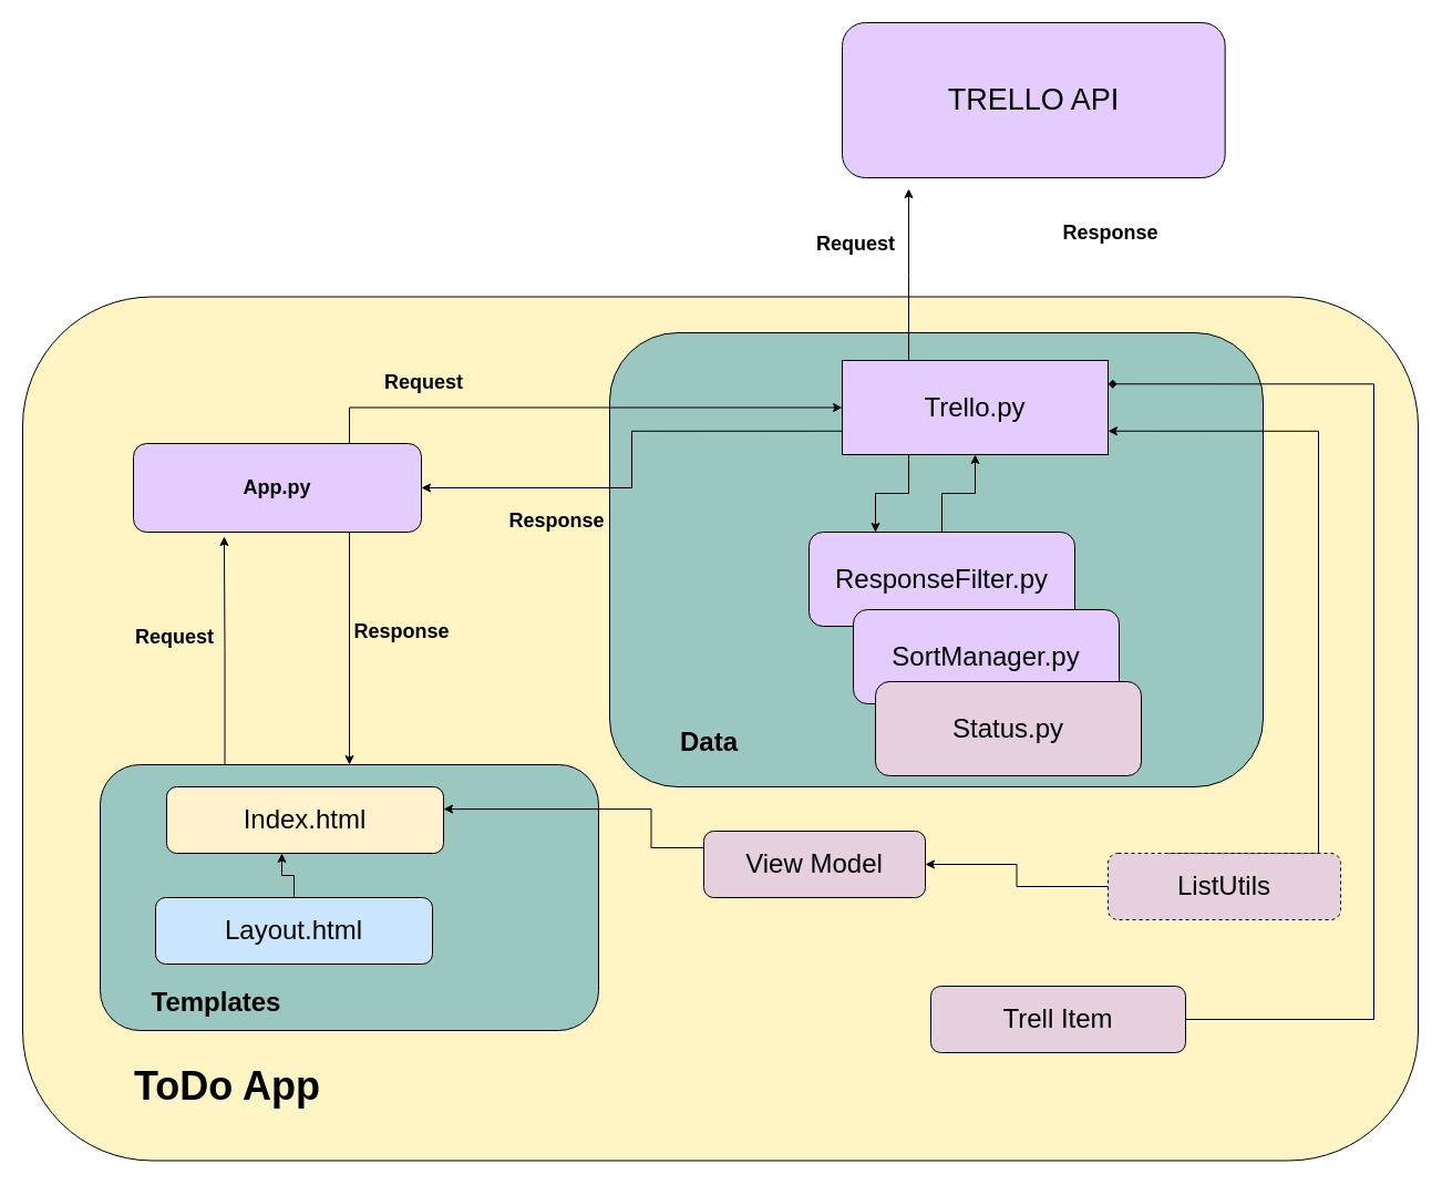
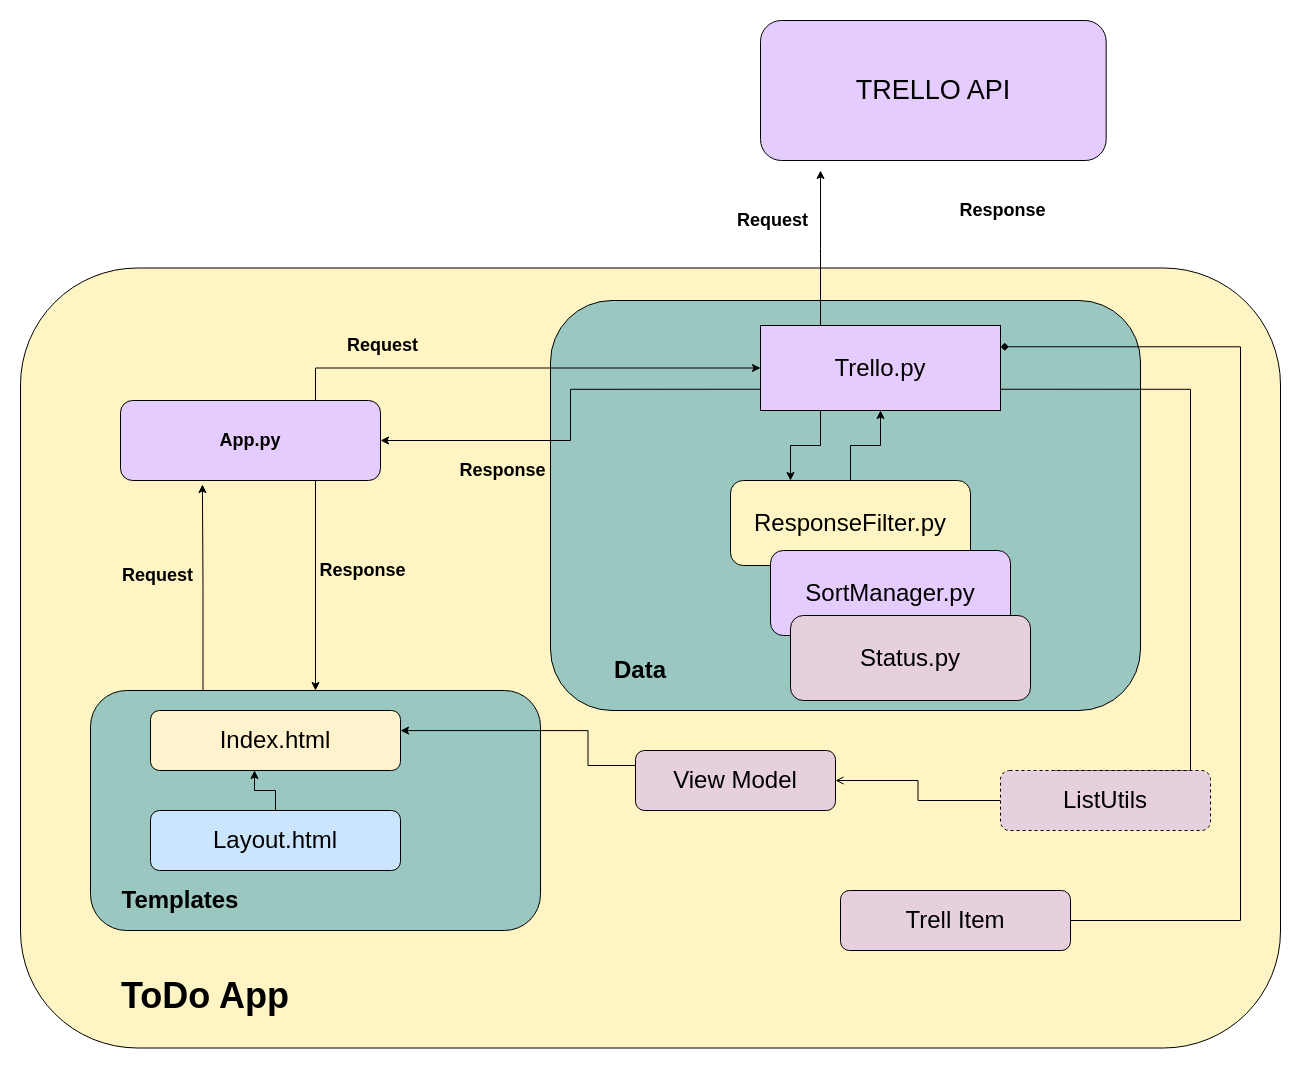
  <mxCell id="0" />
  <mxCell id="1" parent="0" />
  <mxCell id="2" value="" style="rounded=1;whiteSpace=wrap;html=1;fillColor=#FFF4C3;" vertex="1" parent="1"><mxGeometry x="20" y="267.5" width="1260" height="780" as="geometry" /></mxCell>
  <mxCell id="3" value="" style="rounded=1;whiteSpace=wrap;html=1;fillColor=#9AC7BF;" vertex="1" parent="1"><mxGeometry x="550" y="300" width="590" height="410" as="geometry" /></mxCell>
  <mxCell id="4" value="&lt;font style=&quot;font-size: 27px&quot;&gt;TRELLO API&lt;/font&gt;" style="rounded=1;whiteSpace=wrap;html=1;fillColor=#E5CCFF;" parent="1" vertex="1"><mxGeometry x="760" y="20" width="345.67" height="140" as="geometry" /></mxCell>
  <mxCell id="5" style="edgeStyle=orthogonalEdgeStyle;rounded=0;orthogonalLoop=1;jettySize=auto;html=1;exitX=0.25;exitY=0;exitDx=0;exitDy=0;fillColor=#808080;" edge="1" parent="1" source="8"><mxGeometry relative="1" as="geometry"><mxPoint x="820" y="170" as="targetPoint" /></mxGeometry></mxCell>
  <mxCell id="6" style="edgeStyle=orthogonalEdgeStyle;rounded=0;orthogonalLoop=1;jettySize=auto;html=1;exitX=0;exitY=0.75;exitDx=0;exitDy=0;entryX=1;entryY=0.5;entryDx=0;entryDy=0;fillColor=#808080;" edge="1" parent="1" source="8" target="18"><mxGeometry relative="1" as="geometry" /></mxCell>
  <mxCell id="7" style="edgeStyle=orthogonalEdgeStyle;rounded=0;orthogonalLoop=1;jettySize=auto;html=1;exitX=0.25;exitY=1;exitDx=0;exitDy=0;entryX=0.25;entryY=0;entryDx=0;entryDy=0;fillColor=#808080;" edge="1" parent="1" source="8" target="11"><mxGeometry relative="1" as="geometry" /></mxCell>
  <mxCell id="8" value="&lt;font style=&quot;font-size: 24px&quot;&gt;Trello.py&lt;/font&gt;" style="whiteSpace=wrap;html=1;fillColor=#E5CCFF;rounded=0;" vertex="1" parent="1"><mxGeometry x="760" y="325" width="240" height="85" as="geometry" /></mxCell>
- <mxCell id="9" value="&lt;b&gt;&lt;font style=&quot;font-size: 36px&quot;&gt;ToDo App&lt;/font&gt;&lt;/b&gt;" style="text;html=1;strokeColor=none;fillColor=none;align=center;verticalAlign=middle;whiteSpace=wrap;rounded=0;" vertex="1" parent="1"><mxGeometry x="110" y="945" width="190" height="70" as="geometry" /></mxCell>
+ <mxCell id="9" value="&lt;b&gt;&lt;font style=&quot;font-size: 36px&quot;&gt;ToDo App&lt;/font&gt;&lt;/b&gt;" style="text;html=1;strokeColor=none;fillColor=none;align=center;verticalAlign=middle;whiteSpace=wrap;rounded=0;" vertex="1" parent="1"><mxGeometry x="110" y="960" width="190" height="70" as="geometry" /></mxCell>
  <mxCell id="10" style="edgeStyle=orthogonalEdgeStyle;rounded=0;orthogonalLoop=1;jettySize=auto;html=1;exitX=0.5;exitY=0;exitDx=0;exitDy=0;fillColor=#808080;" edge="1" parent="1" source="11" target="8"><mxGeometry relative="1" as="geometry" /></mxCell>
- <mxCell id="11" value="&lt;font style=&quot;font-size: 24px&quot;&gt;ResponseFilter.py&lt;/font&gt;" style="rounded=1;whiteSpace=wrap;html=1;fillColor=#E5CCFF;" vertex="1" parent="1"><mxGeometry x="730" y="480" width="240" height="85" as="geometry" /></mxCell>
+ <mxCell id="11" value="&lt;font style=&quot;font-size: 24px&quot;&gt;ResponseFilter.py&lt;/font&gt;" style="rounded=1;whiteSpace=wrap;html=1;fillColor=#fff4c3;" vertex="1" parent="1"><mxGeometry x="730" y="480" width="240" height="85" as="geometry" /></mxCell>
  <mxCell id="12" value="&lt;span style=&quot;font-size: 24px&quot;&gt;SortManager.py&lt;/span&gt;" style="rounded=1;whiteSpace=wrap;html=1;fillColor=#E5CCFF;" vertex="1" parent="1"><mxGeometry x="770" y="550" width="240" height="85" as="geometry" /></mxCell>
  <mxCell id="13" value="&lt;span style=&quot;font-size: 24px&quot;&gt;Status.py&lt;/span&gt;" style="rounded=1;whiteSpace=wrap;html=1;fillColor=#e6d0de;" vertex="1" parent="1"><mxGeometry x="790" y="615" width="240" height="85" as="geometry" /></mxCell>
  <mxCell id="14" style="edgeStyle=orthogonalEdgeStyle;rounded=0;orthogonalLoop=1;jettySize=auto;html=1;exitX=0.25;exitY=0;exitDx=0;exitDy=0;entryX=0.315;entryY=1.05;entryDx=0;entryDy=0;entryPerimeter=0;fillColor=#808080;" edge="1" parent="1" source="15" target="18"><mxGeometry relative="1" as="geometry" /></mxCell>
  <mxCell id="15" value="" style="rounded=1;whiteSpace=wrap;html=1;fillColor=#9AC7BF;" vertex="1" parent="1"><mxGeometry x="90" y="690" width="450" height="240" as="geometry" /></mxCell>
  <mxCell id="16" style="edgeStyle=orthogonalEdgeStyle;rounded=0;orthogonalLoop=1;jettySize=auto;html=1;exitX=0.75;exitY=1;exitDx=0;exitDy=0;entryX=0.5;entryY=0;entryDx=0;entryDy=0;fillColor=#808080;" edge="1" parent="1" source="18" target="15"><mxGeometry relative="1" as="geometry" /></mxCell>
  <mxCell id="17" style="edgeStyle=orthogonalEdgeStyle;rounded=0;orthogonalLoop=1;jettySize=auto;html=1;exitX=0.75;exitY=0;exitDx=0;exitDy=0;entryX=0;entryY=0.5;entryDx=0;entryDy=0;fillColor=#808080;" edge="1" parent="1" source="18" target="8"><mxGeometry relative="1" as="geometry" /></mxCell>
  <mxCell id="18" value="&lt;b&gt;&lt;font style=&quot;font-size: 18px&quot;&gt;App.py&lt;/font&gt;&lt;/b&gt;" style="rounded=1;whiteSpace=wrap;html=1;fillColor=#E5CCFF;" vertex="1" parent="1"><mxGeometry x="120" y="400" width="260" height="80" as="geometry" /></mxCell>
  <mxCell id="19" value="&lt;font style=&quot;font-size: 24px&quot;&gt;Index.html&lt;/font&gt;" style="rounded=1;whiteSpace=wrap;html=1;fillColor=#fff2cc;" vertex="1" parent="1"><mxGeometry x="150" y="710" width="250" height="60" as="geometry" /></mxCell>
  <mxCell id="20" style="edgeStyle=orthogonalEdgeStyle;rounded=0;orthogonalLoop=1;jettySize=auto;html=1;exitX=0.5;exitY=0;exitDx=0;exitDy=0;entryX=0.416;entryY=1;entryDx=0;entryDy=0;entryPerimeter=0;fillColor=#808080;" edge="1" parent="1" source="21" target="19"><mxGeometry relative="1" as="geometry" /></mxCell>
- <mxCell id="21" value="&lt;font style=&quot;font-size: 24px&quot;&gt;Layout.html&lt;/font&gt;" style="rounded=1;whiteSpace=wrap;html=1;fillColor=#CCE5FF;" vertex="1" parent="1"><mxGeometry x="140" y="810" width="250" height="60" as="geometry" /></mxCell>
- <mxCell id="22" value="&lt;font style=&quot;font-size: 24px&quot;&gt;&lt;b&gt;Templates&lt;/b&gt;&lt;/font&gt;" style="text;html=1;strokeColor=none;fillColor=none;align=center;verticalAlign=middle;whiteSpace=wrap;rounded=0;" vertex="1" parent="1"><mxGeometry x="130" y="890" width="130" height="30" as="geometry" /></mxCell>
- <mxCell id="23" style="edgeStyle=orthogonalEdgeStyle;rounded=0;orthogonalLoop=1;jettySize=auto;html=1;entryX=1;entryY=0.5;entryDx=0;entryDy=0;fillColor=#808080;" edge="1" parent="1" source="25" target="27"><mxGeometry relative="1" as="geometry" /></mxCell>
- <mxCell id="24" style="edgeStyle=orthogonalEdgeStyle;rounded=0;orthogonalLoop=1;jettySize=auto;html=1;exitX=0.25;exitY=0;exitDx=0;exitDy=0;entryX=1;entryY=0.75;entryDx=0;entryDy=0;fillColor=#808080;" edge="1" parent="1" source="25" target="8"><mxGeometry relative="1" as="geometry"><Array as="points"><mxPoint x="1190" y="770" /><mxPoint x="1190" y="389" /></Array></mxGeometry></mxCell>
+ <mxCell id="21" value="&lt;font style=&quot;font-size: 24px&quot;&gt;Layout.html&lt;/font&gt;" style="rounded=1;whiteSpace=wrap;html=1;fillColor=#CCE5FF;" vertex="1" parent="1"><mxGeometry x="150" y="810" width="250" height="60" as="geometry" /></mxCell>
+ <mxCell id="22" value="&lt;font style=&quot;font-size: 24px&quot;&gt;&lt;b&gt;Templates&lt;/b&gt;&lt;/font&gt;" style="text;html=1;strokeColor=none;fillColor=none;align=center;verticalAlign=middle;whiteSpace=wrap;rounded=0;" vertex="1" parent="1"><mxGeometry x="115" y="885" width="130" height="30" as="geometry" /></mxCell>
+ <mxCell id="23" style="edgeStyle=orthogonalEdgeStyle;rounded=0;orthogonalLoop=1;jettySize=auto;html=1;entryX=1;entryY=0.5;entryDx=0;entryDy=0;fillColor=#808080;endArrow=open;" edge="1" parent="1" source="25" target="27"><mxGeometry relative="1" as="geometry" /></mxCell>
+ <mxCell id="24" style="edgeStyle=orthogonalEdgeStyle;rounded=0;orthogonalLoop=1;jettySize=auto;html=1;exitX=0.25;exitY=0;exitDx=0;exitDy=0;entryX=1;entryY=0.75;entryDx=0;entryDy=0;fillColor=#808080;endArrow=none;" edge="1" parent="1" source="25" target="8"><mxGeometry relative="1" as="geometry"><Array as="points"><mxPoint x="1190" y="770" /><mxPoint x="1190" y="389" /></Array></mxGeometry></mxCell>
  <mxCell id="25" value="&lt;font style=&quot;font-size: 24px&quot;&gt;ListUtils&lt;/font&gt;" style="rounded=1;whiteSpace=wrap;html=1;fillColor=#E6D0DE;dashed=1;" vertex="1" parent="1"><mxGeometry x="1000" y="770" width="210" height="60" as="geometry" /></mxCell>
  <mxCell id="26" style="edgeStyle=orthogonalEdgeStyle;rounded=0;orthogonalLoop=1;jettySize=auto;html=1;exitX=0;exitY=0.25;exitDx=0;exitDy=0;entryX=0.689;entryY=0.167;entryDx=0;entryDy=0;entryPerimeter=0;fillColor=#808080;" edge="1" parent="1" source="27" target="15"><mxGeometry relative="1" as="geometry" /></mxCell>
  <mxCell id="27" value="&lt;font style=&quot;font-size: 24px&quot;&gt;View Model&lt;/font&gt;" style="rounded=1;whiteSpace=wrap;html=1;fillColor=#E6D0DE;" vertex="1" parent="1"><mxGeometry x="635" y="750" width="200" height="60" as="geometry" /></mxCell>
  <mxCell id="28" value="&lt;font style=&quot;font-size: 18px&quot;&gt;&lt;b&gt;Request&lt;/b&gt;&lt;/font&gt;" style="text;html=1;strokeColor=none;fillColor=none;align=center;verticalAlign=middle;whiteSpace=wrap;rounded=0;" vertex="1" parent="1"><mxGeometry x="125" y="565" width="65" height="20" as="geometry" /></mxCell>
  <mxCell id="29" value="&lt;font style=&quot;font-size: 18px&quot;&gt;&lt;b&gt;Response&lt;/b&gt;&lt;/font&gt;" style="text;html=1;strokeColor=none;fillColor=none;align=center;verticalAlign=middle;whiteSpace=wrap;rounded=0;" vertex="1" parent="1"><mxGeometry x="330" y="560" width="65" height="20" as="geometry" /></mxCell>
  <mxCell id="30" value="&lt;font style=&quot;font-size: 18px&quot;&gt;&lt;b&gt;Request&lt;/b&gt;&lt;/font&gt;" style="text;html=1;strokeColor=none;fillColor=none;align=center;verticalAlign=middle;whiteSpace=wrap;rounded=0;" vertex="1" parent="1"><mxGeometry x="350" y="335" width="65" height="20" as="geometry" /></mxCell>
  <mxCell id="31" value="&lt;font style=&quot;font-size: 18px&quot;&gt;&lt;b&gt;Response&lt;/b&gt;&lt;/font&gt;" style="text;html=1;strokeColor=none;fillColor=none;align=center;verticalAlign=middle;whiteSpace=wrap;rounded=0;" vertex="1" parent="1"><mxGeometry x="470" y="460" width="65" height="20" as="geometry" /></mxCell>
  <mxCell id="32" value="&lt;font style=&quot;font-size: 18px&quot;&gt;&lt;b&gt;Request&lt;/b&gt;&lt;/font&gt;" style="text;html=1;strokeColor=none;fillColor=none;align=center;verticalAlign=middle;whiteSpace=wrap;rounded=0;" vertex="1" parent="1"><mxGeometry x="740" y="210" width="65" height="20" as="geometry" /></mxCell>
  <mxCell id="33" value="&lt;font style=&quot;font-size: 18px&quot;&gt;&lt;b&gt;Response&lt;/b&gt;&lt;/font&gt;" style="text;html=1;strokeColor=none;fillColor=none;align=center;verticalAlign=middle;whiteSpace=wrap;rounded=0;" vertex="1" parent="1"><mxGeometry x="970" y="200" width="65" height="20" as="geometry" /></mxCell>
  <mxCell id="34" style="edgeStyle=orthogonalEdgeStyle;rounded=0;orthogonalLoop=1;jettySize=auto;html=1;exitX=1;exitY=0.5;exitDx=0;exitDy=0;entryX=1;entryY=0.25;entryDx=0;entryDy=0;fillColor=#808080;endArrow=diamond;" edge="1" parent="1" source="35" target="8"><mxGeometry relative="1" as="geometry"><Array as="points"><mxPoint x="1240" y="920" /><mxPoint x="1240" y="346" /></Array></mxGeometry></mxCell>
  <mxCell id="35" value="&lt;font style=&quot;font-size: 24px&quot;&gt;Trell Item&lt;/font&gt;" style="rounded=1;whiteSpace=wrap;html=1;fillColor=#E6D0DE;" vertex="1" parent="1"><mxGeometry x="840" y="890" width="230" height="60" as="geometry" /></mxCell>
  <mxCell id="36" value="&lt;font style=&quot;font-size: 24px&quot;&gt;&lt;b&gt;Data&lt;/b&gt;&lt;/font&gt;" style="text;html=1;strokeColor=none;fillColor=none;align=center;verticalAlign=middle;whiteSpace=wrap;rounded=0;" vertex="1" parent="1"><mxGeometry x="620" y="660" width="40" height="20" as="geometry" /></mxCell>
